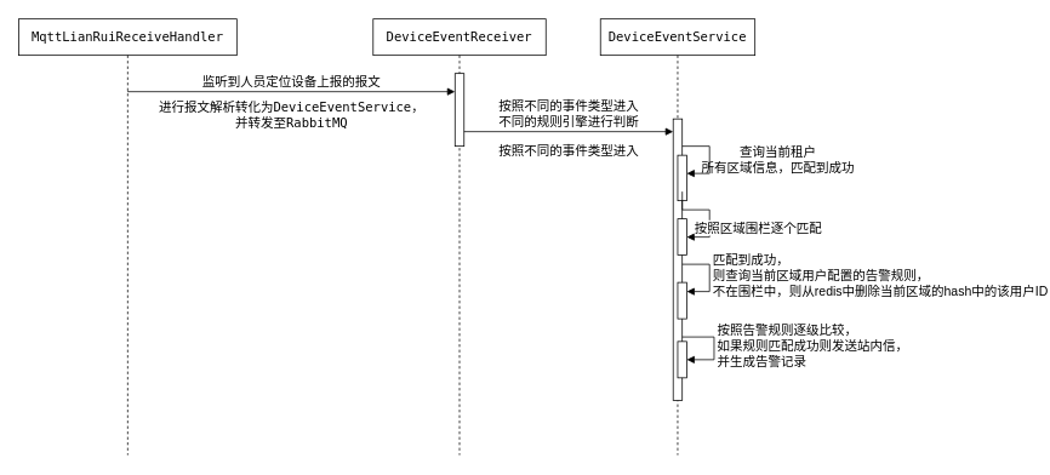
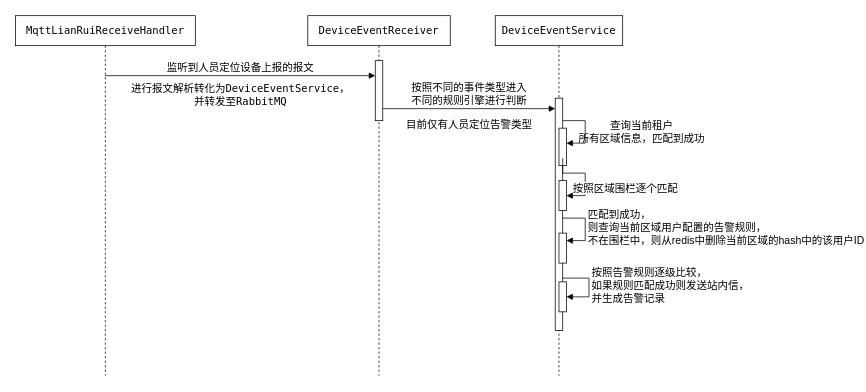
  <mxCell id="0" />
  <mxCell id="1" parent="0" />
  <mxCell id="2" value="&lt;div style=&quot;background-color: rgb(255, 255, 255); color: rgb(8, 8, 8); font-size: 14px;&quot;&gt;&lt;pre style=&quot;font-family: &amp;quot;JetBrains Mono&amp;quot;, monospace; font-size: 14px;&quot;&gt;&lt;span style=&quot;color: rgb(0, 0, 0); font-size: 14px;&quot;&gt;MqttLianRuiReceiveHandler&lt;/span&gt;&lt;/pre&gt;&lt;/div&gt;" style="shape=umlLifeline;perimeter=lifelinePerimeter;whiteSpace=wrap;html=1;container=1;dropTarget=0;collapsible=0;recursiveResize=0;outlineConnect=0;portConstraint=eastwest;newEdgeStyle={&quot;curved&quot;:0,&quot;rounded&quot;:0};fontSize=14;" vertex="1" parent="1"><mxGeometry x="20" y="20" width="240" height="480" as="geometry" /></mxCell>
  <mxCell id="3" value="监听到人员定位设备上报的报文" style="html=1;verticalAlign=bottom;endArrow=block;curved=0;rounded=0;fontSize=14;" edge="1" parent="1" target="5"><mxGeometry width="80" relative="1" as="geometry"><mxPoint x="139.5" y="100" as="sourcePoint" /><mxPoint x="519.5" y="100" as="targetPoint" /></mxGeometry></mxCell>
  <mxCell id="4" value="&lt;div style=&quot;background-color: rgb(255, 255, 255); color: rgb(8, 8, 8); font-size: 14px;&quot;&gt;&lt;pre style=&quot;font-family: &amp;quot;JetBrains Mono&amp;quot;, monospace; font-size: 14px;&quot;&gt;&lt;span style=&quot;color: rgb(0, 0, 0); font-size: 14px;&quot;&gt;DeviceEventReceiver&lt;/span&gt;&lt;/pre&gt;&lt;/div&gt;" style="shape=umlLifeline;perimeter=lifelinePerimeter;whiteSpace=wrap;html=1;container=1;dropTarget=0;collapsible=0;recursiveResize=0;outlineConnect=0;portConstraint=eastwest;newEdgeStyle={&quot;curved&quot;:0,&quot;rounded&quot;:0};fontSize=14;" vertex="1" parent="1"><mxGeometry x="410" y="20" width="190" height="480" as="geometry" /></mxCell>
  <mxCell id="5" value="" style="html=1;points=[[0,0,0,0,5],[0,1,0,0,-5],[1,0,0,0,5],[1,1,0,0,-5]];perimeter=orthogonalPerimeter;outlineConnect=0;targetShapes=umlLifeline;portConstraint=eastwest;newEdgeStyle={&quot;curved&quot;:0,&quot;rounded&quot;:0};fontSize=14;" vertex="1" parent="4"><mxGeometry x="90" y="60" width="10" height="80" as="geometry" /></mxCell>
  <mxCell id="6" value="&lt;font style=&quot;font-size: 14px;&quot;&gt;进行报文解析转化为&lt;span style=&quot;font-family: &amp;quot;JetBrains Mono&amp;quot;, monospace; background-color: rgb(255, 255, 255); font-size: 14px;&quot;&gt;DeviceEventService，&lt;/span&gt;&lt;/font&gt;&lt;div style=&quot;font-size: 14px;&quot;&gt;&lt;font style=&quot;font-size: 14px;&quot;&gt;&lt;span style=&quot;font-family: &amp;quot;JetBrains Mono&amp;quot;, monospace; background-color: rgb(255, 255, 255); font-size: 14px;&quot;&gt;并转发至RabbitMQ&lt;/span&gt;&lt;/font&gt;&lt;/div&gt;" style="text;html=1;align=center;verticalAlign=middle;resizable=0;points=[];autosize=1;strokeColor=none;fillColor=none;fontSize=14;" vertex="1" parent="1"><mxGeometry x="180" y="100" width="280" height="50" as="geometry" /></mxCell>
  <mxCell id="7" value="&lt;div style=&quot;background-color: rgb(255, 255, 255); color: rgb(8, 8, 8); font-size: 14px;&quot;&gt;&lt;pre style=&quot;font-family: &amp;quot;JetBrains Mono&amp;quot;, monospace; font-size: 14px;&quot;&gt;&lt;span style=&quot;color: rgb(0, 0, 0); font-size: 14px;&quot;&gt;DeviceEventService&lt;/span&gt;&lt;/pre&gt;&lt;/div&gt;" style="shape=umlLifeline;perimeter=lifelinePerimeter;whiteSpace=wrap;html=1;container=1;dropTarget=0;collapsible=0;recursiveResize=0;outlineConnect=0;portConstraint=eastwest;newEdgeStyle={&quot;curved&quot;:0,&quot;rounded&quot;:0};fontSize=14;" vertex="1" parent="1"><mxGeometry x="660" y="20" width="170" height="480" as="geometry" /></mxCell>
  <mxCell id="8" value="" style="html=1;points=[[0,0,0,0,5],[0,1,0,0,-5],[1,0,0,0,5],[1,1,0,0,-5]];perimeter=orthogonalPerimeter;outlineConnect=0;targetShapes=umlLifeline;portConstraint=eastwest;newEdgeStyle={&quot;curved&quot;:0,&quot;rounded&quot;:0};fontSize=14;" vertex="1" parent="7"><mxGeometry x="80" y="110" width="10" height="310" as="geometry" /></mxCell>
  <mxCell id="9" value="" style="html=1;points=[[0,0,0,0,5],[0,1,0,0,-5],[1,0,0,0,5],[1,1,0,0,-5]];perimeter=orthogonalPerimeter;outlineConnect=0;targetShapes=umlLifeline;portConstraint=eastwest;newEdgeStyle={&quot;curved&quot;:0,&quot;rounded&quot;:0};fontSize=14;" vertex="1" parent="7"><mxGeometry x="85" y="150" width="10" height="50" as="geometry" /></mxCell>
  <mxCell id="10" value="&lt;div style=&quot;color: rgb(8, 8, 8); font-size: 14px;&quot;&gt;&lt;pre style=&quot;font-size: 14px;&quot;&gt;&lt;br style=&quot;font-size: 14px;&quot;&gt;&lt;/pre&gt;&lt;/div&gt;" style="html=1;align=left;spacingLeft=2;endArrow=block;rounded=0;edgeStyle=orthogonalEdgeStyle;curved=0;rounded=0;fontSize=14;" edge="1" target="9" parent="7" source="8"><mxGeometry relative="1" as="geometry"><mxPoint x="90" y="130" as="sourcePoint" /><Array as="points"><mxPoint x="120" y="140" /><mxPoint x="120" y="170" /></Array></mxGeometry></mxCell>
  <mxCell id="11" value="" style="html=1;points=[[0,0,0,0,5],[0,1,0,0,-5],[1,0,0,0,5],[1,1,0,0,-5]];perimeter=orthogonalPerimeter;outlineConnect=0;targetShapes=umlLifeline;portConstraint=eastwest;newEdgeStyle={&quot;curved&quot;:0,&quot;rounded&quot;:0};fontSize=14;" vertex="1" parent="7"><mxGeometry x="85" y="220" width="10" height="40" as="geometry" /></mxCell>
  <mxCell id="12" value="按照区域围栏逐个匹配" style="html=1;align=left;spacingLeft=2;endArrow=block;rounded=0;edgeStyle=orthogonalEdgeStyle;curved=0;rounded=0;fontSize=14;" edge="1" target="11" parent="7"><mxGeometry x="0.905" y="-10" relative="1" as="geometry"><mxPoint x="90" y="190" as="sourcePoint" /><Array as="points"><mxPoint x="90" y="210" /><mxPoint x="120" y="210" /><mxPoint x="120" y="240" /></Array><mxPoint as="offset" /></mxGeometry></mxCell>
  <mxCell id="13" value="" style="html=1;outlineConnect=0;targetShapes=umlLifeline;portConstraint=eastwest;newEdgeStyle={&quot;curved&quot;:0,&quot;rounded&quot;:0};points=[[0,0,0,0,5],[0,1,0,0,-5],[1,0,0,0,5],[1,1,0,0,-5]];perimeter=orthogonalPerimeter;fontSize=14;" vertex="1" parent="7"><mxGeometry x="85" y="290" width="10" height="40" as="geometry" /></mxCell>
  <mxCell id="14" value="匹配到成功，&lt;div style=&quot;font-size: 14px;&quot;&gt;则查询当前区域用户配置的告警规则，&lt;/div&gt;&lt;div style=&quot;font-size: 14px;&quot;&gt;不在围栏中，则从redis中删除当前区域的hash中的该用户ID&lt;/div&gt;" style="html=1;align=left;spacingLeft=2;endArrow=block;rounded=0;edgeStyle=orthogonalEdgeStyle;curved=0;rounded=0;fontSize=14;" edge="1" target="13" parent="7"><mxGeometry relative="1" as="geometry"><mxPoint x="90" y="270" as="sourcePoint" /><Array as="points"><mxPoint x="120" y="300" /></Array></mxGeometry></mxCell>
  <mxCell id="15" value="" style="html=1;points=[[0,0,0,0,5],[0,1,0,0,-5],[1,0,0,0,5],[1,1,0,0,-5]];perimeter=orthogonalPerimeter;outlineConnect=0;targetShapes=umlLifeline;portConstraint=eastwest;newEdgeStyle={&quot;curved&quot;:0,&quot;rounded&quot;:0};fontSize=14;" vertex="1" parent="7"><mxGeometry x="85" y="355" width="10" height="40" as="geometry" /></mxCell>
  <mxCell id="16" value="按照告警规则逐级比较，&lt;div style=&quot;font-size: 14px;&quot;&gt;如果规则匹配成功则发送站内信，&lt;/div&gt;&lt;div style=&quot;font-size: 14px;&quot;&gt;并生成告警记录&lt;/div&gt;" style="html=1;align=left;spacingLeft=2;endArrow=block;rounded=0;edgeStyle=orthogonalEdgeStyle;curved=0;rounded=0;fontSize=14;" edge="1" target="15" parent="7" source="8"><mxGeometry relative="1" as="geometry"><mxPoint x="95" y="320" as="sourcePoint" /><Array as="points"><mxPoint x="125" y="350" /><mxPoint x="125" y="375" /></Array></mxGeometry></mxCell>
  <mxCell id="17" value="&lt;font style=&quot;font-size: 14px;&quot;&gt;按照不同的事件类型进入&lt;/font&gt;&lt;div style=&quot;font-size: 14px;&quot;&gt;&lt;font style=&quot;font-size: 14px;&quot;&gt;不同的规则引擎进行判断&lt;/font&gt;&lt;/div&gt;" style="html=1;verticalAlign=bottom;endArrow=block;curved=0;rounded=0;fontSize=14;" edge="1" parent="1"><mxGeometry width="80" relative="1" as="geometry"><mxPoint x="510" y="144" as="sourcePoint" /><mxPoint x="740" y="144" as="targetPoint" /></mxGeometry></mxCell>
- <mxCell id="18" value="按照不同的事件类型进入" style="text;html=1;align=center;verticalAlign=middle;resizable=0;points=[];autosize=1;strokeColor=none;fillColor=none;fontSize=14;" vertex="1" parent="1"><mxGeometry x="530" y="150" width="190" height="30" as="geometry" /></mxCell>
+ <mxCell id="18" value="目前仅有人员定位告警类型" style="text;html=1;align=center;verticalAlign=middle;resizable=0;points=[];autosize=1;strokeColor=none;fillColor=none;fontSize=14;" vertex="1" parent="1"><mxGeometry x="530" y="150" width="190" height="30" as="geometry" /></mxCell>
  <mxCell id="19" value="查询当前租户&lt;div style=&quot;font-size: 14px;&quot;&gt;所有区域信息，匹配到成功&lt;/div&gt;" style="text;html=1;align=center;verticalAlign=middle;resizable=0;points=[];autosize=1;strokeColor=none;fillColor=none;fontSize=14;" vertex="1" parent="1"><mxGeometry x="745" y="150" width="220" height="50" as="geometry" /></mxCell>
